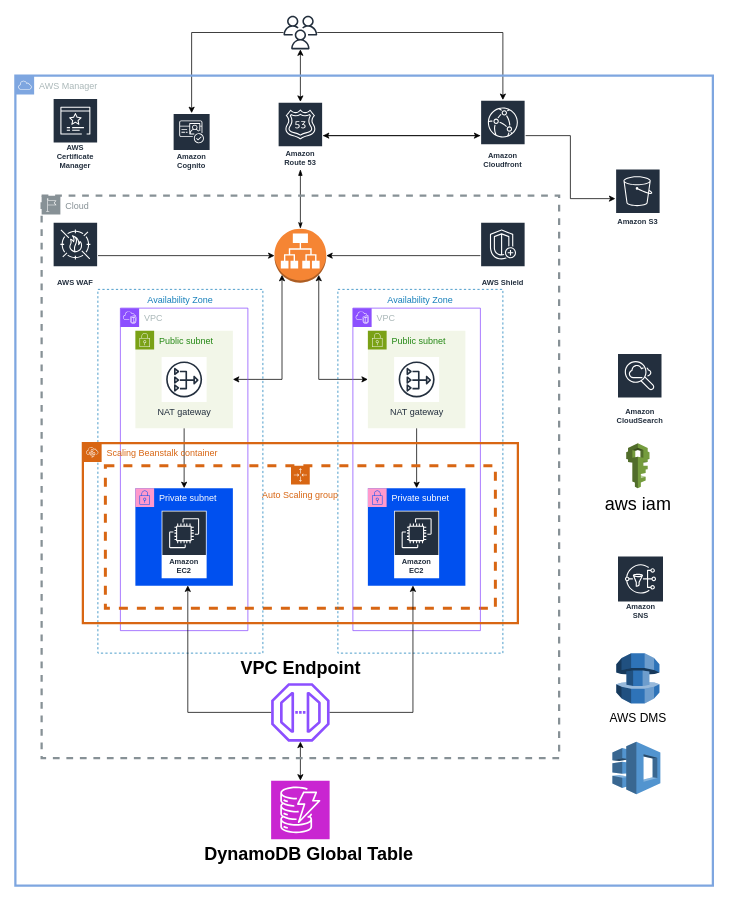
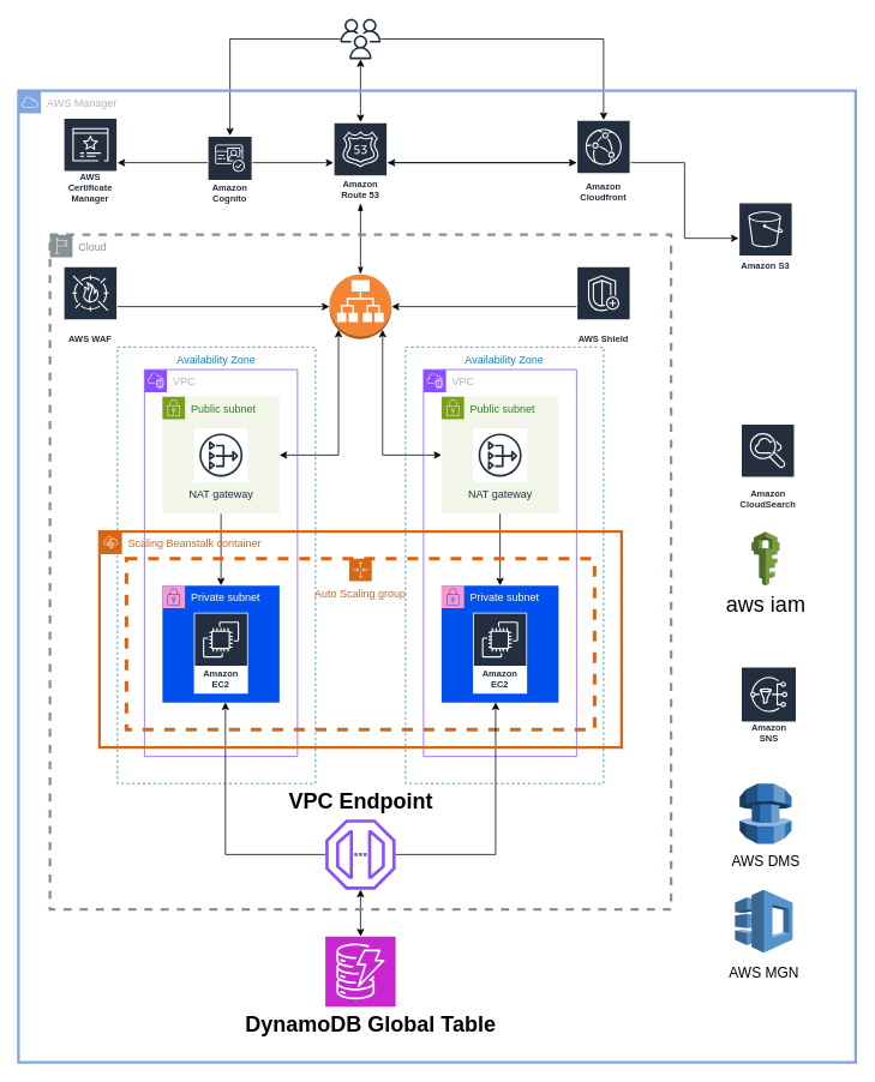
  <mxCell id="0" />
  <mxCell id="1" parent="0" />
  <mxCell id="2" value="" style="edgeStyle=orthogonalEdgeStyle;rounded=0;orthogonalLoop=1;jettySize=auto;html=1;" parent="1" source="4" target="6" edge="1"><mxGeometry relative="1" as="geometry" /></mxCell>
  <mxCell id="3" style="edgeStyle=orthogonalEdgeStyle;rounded=0;orthogonalLoop=1;jettySize=auto;html=1;" parent="1" source="4" target="44" edge="1"><mxGeometry relative="1" as="geometry" /></mxCell>
  <mxCell id="4" value="Amazon Cloudfront" style="sketch=0;outlineConnect=0;fontColor=#232F3E;gradientColor=none;strokeColor=#ffffff;fillColor=#232F3E;dashed=0;verticalLabelPosition=middle;verticalAlign=bottom;align=center;html=1;whiteSpace=wrap;fontSize=10;fontStyle=1;spacing=3;shape=mxgraph.aws4.productIcon;prIcon=mxgraph.aws4.cloudfront;" parent="1" vertex="1"><mxGeometry x="640" y="132.5" width="60" height="95" as="geometry" /></mxCell>
  <mxCell id="5" value="" style="edgeStyle=orthogonalEdgeStyle;rounded=0;orthogonalLoop=1;jettySize=auto;html=1;" parent="1" source="6" target="4" edge="1"><mxGeometry relative="1" as="geometry" /></mxCell>
  <mxCell id="6" value="Amazon Route 53" style="sketch=0;outlineConnect=0;fontColor=#232F3E;gradientColor=none;strokeColor=#ffffff;fillColor=#232F3E;dashed=0;verticalLabelPosition=middle;verticalAlign=bottom;align=center;html=1;whiteSpace=wrap;fontSize=10;fontStyle=1;spacing=3;shape=mxgraph.aws4.productIcon;prIcon=mxgraph.aws4.route_53;" parent="1" vertex="1"><mxGeometry x="370" y="135" width="60" height="90" as="geometry" /></mxCell>
  <mxCell id="7" value="" style="edgeStyle=orthogonalEdgeStyle;rounded=0;orthogonalLoop=1;jettySize=auto;html=1;" parent="1" source="8" target="13" edge="1"><mxGeometry relative="1" as="geometry"><mxPoint x="370" y="335" as="targetPoint" /></mxGeometry></mxCell>
  <mxCell id="8" value="AWS WAF" style="sketch=0;outlineConnect=0;fontColor=#232F3E;gradientColor=none;strokeColor=#ffffff;fillColor=#232F3E;dashed=0;verticalLabelPosition=middle;verticalAlign=bottom;align=center;html=1;whiteSpace=wrap;fontSize=10;fontStyle=1;spacing=3;shape=mxgraph.aws4.productIcon;prIcon=mxgraph.aws4.waf;" parent="1" vertex="1"><mxGeometry x="70" y="295" width="60" height="90" as="geometry" /></mxCell>
+ <mxCell id="9" style="edgeStyle=orthogonalEdgeStyle;rounded=0;orthogonalLoop=1;jettySize=auto;html=1;startArrow=classic;startFill=1;" parent="1" source="10" target="6" edge="1"><mxGeometry relative="1" as="geometry" /></mxCell>
  <mxCell id="10" value="AWS Certificate Manager" style="sketch=0;outlineConnect=0;fontColor=#232F3E;gradientColor=none;strokeColor=#ffffff;fillColor=#232F3E;dashed=0;verticalLabelPosition=middle;verticalAlign=bottom;align=center;html=1;whiteSpace=wrap;fontSize=10;fontStyle=1;spacing=3;shape=mxgraph.aws4.productIcon;prIcon=mxgraph.aws4.certificate_manager_3;" parent="1" vertex="1"><mxGeometry x="70" y="130" width="60" height="100" as="geometry" /></mxCell>
  <mxCell id="11" value="AWS Shield" style="sketch=0;outlineConnect=0;fontColor=#232F3E;gradientColor=none;strokeColor=#ffffff;fillColor=#232F3E;dashed=0;verticalLabelPosition=middle;verticalAlign=bottom;align=center;html=1;whiteSpace=wrap;fontSize=10;fontStyle=1;spacing=3;shape=mxgraph.aws4.productIcon;prIcon=mxgraph.aws4.shield;" parent="1" vertex="1"><mxGeometry x="640" y="295" width="60" height="90" as="geometry" /></mxCell>
  <mxCell id="12" value="" style="edgeStyle=orthogonalEdgeStyle;rounded=0;orthogonalLoop=1;jettySize=auto;html=1;endArrow=blockThin;endFill=1;strokeColor=default;startArrow=classicThin;startFill=1;" parent="1" source="13" target="6" edge="1"><mxGeometry relative="1" as="geometry" /></mxCell>
  <mxCell id="13" value="" style="outlineConnect=0;dashed=0;verticalLabelPosition=bottom;verticalAlign=top;align=center;html=1;shape=mxgraph.aws3.application_load_balancer;fillColor=#F58534;gradientColor=none;" parent="1" vertex="1"><mxGeometry x="365.5" y="304" width="69" height="72" as="geometry" /></mxCell>
  <mxCell id="14" style="edgeStyle=orthogonalEdgeStyle;rounded=0;orthogonalLoop=1;jettySize=auto;html=1;entryX=1;entryY=0.5;entryDx=0;entryDy=0;entryPerimeter=0;" parent="1" source="11" target="13" edge="1"><mxGeometry relative="1" as="geometry" /></mxCell>
  <mxCell id="15" style="edgeStyle=orthogonalEdgeStyle;rounded=0;orthogonalLoop=1;jettySize=auto;html=1;" parent="1" source="16" target="27" edge="1"><mxGeometry relative="1" as="geometry" /></mxCell>
  <mxCell id="16" value="Public subnet" style="points=[[0,0],[0.25,0],[0.5,0],[0.75,0],[1,0],[1,0.25],[1,0.5],[1,0.75],[1,1],[0.75,1],[0.5,1],[0.25,1],[0,1],[0,0.75],[0,0.5],[0,0.25]];outlineConnect=0;gradientColor=none;html=1;whiteSpace=wrap;fontSize=12;fontStyle=0;container=1;pointerEvents=0;collapsible=0;recursiveResize=0;shape=mxgraph.aws4.group;grIcon=mxgraph.aws4.group_security_group;grStroke=0;strokeColor=#7AA116;fillColor=#F2F6E8;verticalAlign=top;align=left;spacingLeft=30;fontColor=#248814;dashed=0;" parent="1" vertex="1"><mxGeometry x="180" y="440" width="130" height="130" as="geometry" /></mxCell>
  <mxCell id="17" value="NAT gateway" style="sketch=0;outlineConnect=0;fontColor=#232F3E;gradientColor=none;strokeColor=#232F3E;fillColor=#ffffff;dashed=0;verticalLabelPosition=bottom;verticalAlign=top;align=center;html=1;fontSize=12;fontStyle=0;aspect=fixed;shape=mxgraph.aws4.resourceIcon;resIcon=mxgraph.aws4.nat_gateway;" parent="16" vertex="1"><mxGeometry x="35" y="35" width="60" height="60" as="geometry" /></mxCell>
  <mxCell id="18" style="edgeStyle=orthogonalEdgeStyle;rounded=0;orthogonalLoop=1;jettySize=auto;html=1;" parent="1" source="19" target="29" edge="1"><mxGeometry relative="1" as="geometry" /></mxCell>
  <mxCell id="19" value="Public subnet" style="points=[[0,0],[0.25,0],[0.5,0],[0.75,0],[1,0],[1,0.25],[1,0.5],[1,0.75],[1,1],[0.75,1],[0.5,1],[0.25,1],[0,1],[0,0.75],[0,0.5],[0,0.25]];outlineConnect=0;gradientColor=none;html=1;whiteSpace=wrap;fontSize=12;fontStyle=0;container=1;pointerEvents=0;collapsible=0;recursiveResize=0;shape=mxgraph.aws4.group;grIcon=mxgraph.aws4.group_security_group;grStroke=0;strokeColor=#7AA116;fillColor=#F2F6E8;verticalAlign=top;align=left;spacingLeft=30;fontColor=#248814;dashed=0;" parent="1" vertex="1"><mxGeometry x="490" y="440" width="130" height="130" as="geometry" /></mxCell>
  <mxCell id="20" value="NAT gateway" style="sketch=0;outlineConnect=0;fontColor=#232F3E;gradientColor=none;strokeColor=#232F3E;fillColor=#ffffff;dashed=0;verticalLabelPosition=bottom;verticalAlign=top;align=center;html=1;fontSize=12;fontStyle=0;aspect=fixed;shape=mxgraph.aws4.resourceIcon;resIcon=mxgraph.aws4.nat_gateway;" parent="19" vertex="1"><mxGeometry x="35" y="35" width="60" height="60" as="geometry" /></mxCell>
  <mxCell id="21" style="edgeStyle=orthogonalEdgeStyle;rounded=0;orthogonalLoop=1;jettySize=auto;html=1;entryX=0.145;entryY=0.855;entryDx=0;entryDy=0;entryPerimeter=0;startArrow=classic;startFill=1;" parent="1" source="16" target="13" edge="1"><mxGeometry relative="1" as="geometry" /></mxCell>
  <mxCell id="22" style="edgeStyle=orthogonalEdgeStyle;rounded=0;orthogonalLoop=1;jettySize=auto;html=1;entryX=0.855;entryY=0.855;entryDx=0;entryDy=0;entryPerimeter=0;startArrow=classic;startFill=1;" parent="1" source="19" target="13" edge="1"><mxGeometry relative="1" as="geometry" /></mxCell>
  <mxCell id="23" style="edgeStyle=orthogonalEdgeStyle;rounded=0;orthogonalLoop=1;jettySize=auto;html=1;startArrow=classic;startFill=1;" parent="1" source="26" target="6" edge="1"><mxGeometry relative="1" as="geometry" /></mxCell>
  <mxCell id="24" style="edgeStyle=orthogonalEdgeStyle;rounded=0;orthogonalLoop=1;jettySize=auto;html=1;" parent="1" source="26" target="4" edge="1"><mxGeometry relative="1" as="geometry"><Array as="points"><mxPoint x="670" y="43" /></Array></mxGeometry></mxCell>
  <mxCell id="25" style="edgeStyle=orthogonalEdgeStyle;rounded=0;orthogonalLoop=1;jettySize=auto;html=1;" edge="1" parent="1" source="26" target="51"><mxGeometry relative="1" as="geometry" /></mxCell>
  <mxCell id="26" value="" style="sketch=0;outlineConnect=0;fontColor=#232F3E;gradientColor=none;fillColor=#232F3D;strokeColor=none;dashed=0;verticalLabelPosition=bottom;verticalAlign=top;align=center;html=1;fontSize=12;fontStyle=0;aspect=fixed;pointerEvents=1;shape=mxgraph.aws4.users;" parent="1" vertex="1"><mxGeometry x="377.5" y="20" width="45" height="45" as="geometry" /></mxCell>
  <mxCell id="27" value="Private subnet" style="points=[[0,0],[0.25,0],[0.5,0],[0.75,0],[1,0],[1,0.25],[1,0.5],[1,0.75],[1,1],[0.75,1],[0.5,1],[0.25,1],[0,1],[0,0.75],[0,0.5],[0,0.25]];outlineConnect=0;html=1;whiteSpace=wrap;fontSize=12;fontStyle=0;container=1;pointerEvents=0;collapsible=0;recursiveResize=0;shape=mxgraph.aws4.group;grIcon=mxgraph.aws4.group_security_group;grStroke=0;strokeColor=#FF99CC;fillColor=#0050ef;verticalAlign=top;align=left;spacingLeft=30;dashed=0;fontColor=#ffffff;" parent="1" vertex="1"><mxGeometry x="180" y="650" width="130" height="130" as="geometry" /></mxCell>
  <mxCell id="28" value="Amazon EC2" style="sketch=0;outlineConnect=0;fontColor=#232F3E;gradientColor=none;strokeColor=#ffffff;fillColor=#232F3E;dashed=0;verticalLabelPosition=middle;verticalAlign=bottom;align=center;html=1;whiteSpace=wrap;fontSize=10;fontStyle=1;spacing=3;shape=mxgraph.aws4.productIcon;prIcon=mxgraph.aws4.ec2;" parent="27" vertex="1"><mxGeometry x="35" y="30" width="60" height="90" as="geometry" /></mxCell>
  <mxCell id="29" value="Private subnet" style="points=[[0,0],[0.25,0],[0.5,0],[0.75,0],[1,0],[1,0.25],[1,0.5],[1,0.75],[1,1],[0.75,1],[0.5,1],[0.25,1],[0,1],[0,0.75],[0,0.5],[0,0.25]];outlineConnect=0;html=1;whiteSpace=wrap;fontSize=12;fontStyle=0;container=1;pointerEvents=0;collapsible=0;recursiveResize=0;shape=mxgraph.aws4.group;grIcon=mxgraph.aws4.group_security_group;grStroke=0;strokeColor=#FF99CC;fillColor=#0050ef;verticalAlign=top;align=left;spacingLeft=30;dashed=0;fontColor=#ffffff;" parent="1" vertex="1"><mxGeometry x="490" y="650" width="130" height="130" as="geometry" /></mxCell>
  <mxCell id="30" value="Amazon EC2" style="sketch=0;outlineConnect=0;fontColor=#232F3E;gradientColor=none;strokeColor=#ffffff;fillColor=#232F3E;dashed=0;verticalLabelPosition=middle;verticalAlign=bottom;align=center;html=1;whiteSpace=wrap;fontSize=10;fontStyle=1;spacing=3;shape=mxgraph.aws4.productIcon;prIcon=mxgraph.aws4.ec2;" parent="29" vertex="1"><mxGeometry x="35" y="30" width="60" height="90" as="geometry" /></mxCell>
  <mxCell id="31" value="VPC" style="points=[[0,0],[0.25,0],[0.5,0],[0.75,0],[1,0],[1,0.25],[1,0.5],[1,0.75],[1,1],[0.75,1],[0.5,1],[0.25,1],[0,1],[0,0.75],[0,0.5],[0,0.25]];outlineConnect=0;gradientColor=none;html=1;whiteSpace=wrap;fontSize=12;fontStyle=0;container=1;pointerEvents=0;collapsible=0;recursiveResize=0;shape=mxgraph.aws4.group;grIcon=mxgraph.aws4.group_vpc2;strokeColor=#8C4FFF;fillColor=none;verticalAlign=top;align=left;spacingLeft=30;fontColor=#AAB7B8;dashed=0;" parent="1" vertex="1"><mxGeometry x="160" y="410" width="170" height="430" as="geometry" /></mxCell>
  <mxCell id="32" value="Auto Scaling group" style="points=[[0,0],[0.25,0],[0.5,0],[0.75,0],[1,0],[1,0.25],[1,0.5],[1,0.75],[1,1],[0.75,1],[0.5,1],[0.25,1],[0,1],[0,0.75],[0,0.5],[0,0.25]];outlineConnect=0;gradientColor=none;html=1;whiteSpace=wrap;fontSize=12;fontStyle=0;container=1;pointerEvents=0;collapsible=0;recursiveResize=0;shape=mxgraph.aws4.groupCenter;grIcon=mxgraph.aws4.group_auto_scaling_group;grStroke=1;strokeColor=#D86613;fillColor=none;verticalAlign=top;align=center;fontColor=#D86613;dashed=1;spacingTop=25;strokeWidth=4;" parent="31" vertex="1"><mxGeometry x="-20" y="210" width="520" height="190" as="geometry" /></mxCell>
  <mxCell id="33" value="VPC" style="points=[[0,0],[0.25,0],[0.5,0],[0.75,0],[1,0],[1,0.25],[1,0.5],[1,0.75],[1,1],[0.75,1],[0.5,1],[0.25,1],[0,1],[0,0.75],[0,0.5],[0,0.25]];outlineConnect=0;gradientColor=none;html=1;whiteSpace=wrap;fontSize=12;fontStyle=0;container=1;pointerEvents=0;collapsible=0;recursiveResize=0;shape=mxgraph.aws4.group;grIcon=mxgraph.aws4.group_vpc2;strokeColor=#8C4FFF;fillColor=none;verticalAlign=top;align=left;spacingLeft=30;fontColor=#AAB7B8;dashed=0;" parent="1" vertex="1"><mxGeometry x="470" y="410" width="170" height="430" as="geometry" /></mxCell>
  <mxCell id="34" value="Availability Zone" style="fillColor=none;strokeColor=#147EBA;dashed=1;verticalAlign=top;fontStyle=0;fontColor=#147EBA;whiteSpace=wrap;html=1;" parent="1" vertex="1"><mxGeometry x="450" y="385" width="220" height="485" as="geometry" /></mxCell>
  <mxCell id="35" value="Availability Zone" style="fillColor=none;strokeColor=#147EBA;dashed=1;verticalAlign=top;fontStyle=0;fontColor=#147EBA;whiteSpace=wrap;html=1;" parent="1" vertex="1"><mxGeometry x="130" y="385" width="220" height="485" as="geometry" /></mxCell>
  <mxCell id="36" style="edgeStyle=orthogonalEdgeStyle;rounded=0;orthogonalLoop=1;jettySize=auto;html=1;startArrow=classic;startFill=1;" parent="1" source="37" target="38" edge="1"><mxGeometry relative="1" as="geometry" /></mxCell>
  <mxCell id="37" value="" style="sketch=0;outlineConnect=0;fontColor=#232F3E;gradientColor=none;fillColor=#8C4FFF;strokeColor=none;dashed=0;verticalLabelPosition=bottom;verticalAlign=top;align=center;html=1;fontSize=12;fontStyle=0;aspect=fixed;pointerEvents=1;shape=mxgraph.aws4.endpoint;" parent="1" vertex="1"><mxGeometry x="361" y="910" width="78" height="78" as="geometry" /></mxCell>
  <mxCell id="38" value="" style="sketch=0;points=[[0,0,0],[0.25,0,0],[0.5,0,0],[0.75,0,0],[1,0,0],[0,1,0],[0.25,1,0],[0.5,1,0],[0.75,1,0],[1,1,0],[0,0.25,0],[0,0.5,0],[0,0.75,0],[1,0.25,0],[1,0.5,0],[1,0.75,0]];outlineConnect=0;fontColor=#232F3E;fillColor=#C925D1;strokeColor=#ffffff;dashed=0;verticalLabelPosition=bottom;verticalAlign=top;align=center;html=1;fontSize=12;fontStyle=0;aspect=fixed;shape=mxgraph.aws4.resourceIcon;resIcon=mxgraph.aws4.dynamodb;" parent="1" vertex="1"><mxGeometry x="361" y="1040" width="78" height="78" as="geometry" /></mxCell>
  <mxCell id="39" style="edgeStyle=orthogonalEdgeStyle;rounded=0;orthogonalLoop=1;jettySize=auto;html=1;entryX=0.545;entryY=0.814;entryDx=0;entryDy=0;entryPerimeter=0;" parent="1" source="37" target="35" edge="1"><mxGeometry relative="1" as="geometry" /></mxCell>
  <mxCell id="40" style="edgeStyle=orthogonalEdgeStyle;rounded=0;orthogonalLoop=1;jettySize=auto;html=1;entryX=0.455;entryY=0.814;entryDx=0;entryDy=0;entryPerimeter=0;" parent="1" source="37" target="34" edge="1"><mxGeometry relative="1" as="geometry" /></mxCell>
  <mxCell id="41" value="VPC Endpoint" style="text;strokeColor=none;fillColor=none;html=1;fontSize=24;fontStyle=1;verticalAlign=middle;align=center;" parent="1" vertex="1"><mxGeometry x="350" y="870" width="100" height="40" as="geometry" /></mxCell>
  <mxCell id="42" value="DynamoDB Global Table" style="text;strokeColor=none;fillColor=none;html=1;fontSize=24;fontStyle=1;verticalAlign=middle;align=center;" parent="1" vertex="1"><mxGeometry x="361" y="1118" width="100" height="40" as="geometry" /></mxCell>
  <mxCell id="43" value="Cloud" style="sketch=0;outlineConnect=0;gradientColor=none;html=1;whiteSpace=wrap;fontSize=12;fontStyle=0;shape=mxgraph.aws4.group;grIcon=mxgraph.aws4.group_region;strokeColor=#879196;fillColor=none;verticalAlign=top;align=left;spacingLeft=30;fontColor=#879196;dashed=1;strokeWidth=3;" parent="1" vertex="1"><mxGeometry x="55" y="260" width="690" height="750" as="geometry" /></mxCell>
  <mxCell id="44" value="Amazon S3" style="sketch=0;outlineConnect=0;fontColor=#232F3E;gradientColor=none;strokeColor=#ffffff;fillColor=#232F3E;dashed=0;verticalLabelPosition=middle;verticalAlign=bottom;align=center;html=1;whiteSpace=wrap;fontSize=10;fontStyle=1;spacing=3;shape=mxgraph.aws4.productIcon;prIcon=mxgraph.aws4.s3;" parent="1" vertex="1"><mxGeometry x="820" y="224" width="60" height="80" as="geometry" /></mxCell>
  <mxCell id="45" value="Amazon CloudSearch" style="sketch=0;outlineConnect=0;fontColor=#232F3E;gradientColor=none;strokeColor=#ffffff;fillColor=#232F3E;dashed=0;verticalLabelPosition=middle;verticalAlign=bottom;align=center;html=1;whiteSpace=wrap;fontSize=10;fontStyle=1;spacing=3;shape=mxgraph.aws4.productIcon;prIcon=mxgraph.aws4.cloudsearch;" parent="1" vertex="1"><mxGeometry x="822.5" y="470" width="60" height="100" as="geometry" /></mxCell>
  <mxCell id="46" value="" style="group" parent="1" connectable="0" vertex="1"><mxGeometry x="800" y="590" width="100" height="100" as="geometry" /></mxCell>
  <mxCell id="47" value="" style="outlineConnect=0;dashed=0;verticalLabelPosition=bottom;verticalAlign=top;align=center;html=1;shape=mxgraph.aws3.iam;fillColor=#759C3E;gradientColor=none;" parent="46" vertex="1"><mxGeometry x="34.5" width="31" height="60" as="geometry" /></mxCell>
  <mxCell id="48" value="&lt;p style=&quot;line-height: 50%;&quot;&gt;&lt;span style=&quot;font-weight: normal;&quot;&gt;aws iam&lt;/span&gt;&lt;/p&gt;" style="text;strokeColor=none;fillColor=none;html=1;fontSize=24;fontStyle=1;verticalAlign=middle;align=center;" parent="46" vertex="1"><mxGeometry y="60" width="100" height="40" as="geometry" /></mxCell>
  <mxCell id="49" value="Amazon SNS" style="sketch=0;outlineConnect=0;fontColor=#232F3E;gradientColor=none;strokeColor=#ffffff;fillColor=#232F3E;dashed=0;verticalLabelPosition=middle;verticalAlign=bottom;align=center;html=1;whiteSpace=wrap;fontSize=10;fontStyle=1;spacing=3;shape=mxgraph.aws4.productIcon;prIcon=mxgraph.aws4.sns;" parent="1" vertex="1"><mxGeometry x="822.5" y="740" width="62" height="90" as="geometry" /></mxCell>
  <mxCell id="50" value="AWS Manager" style="sketch=0;outlineConnect=0;gradientColor=none;html=1;whiteSpace=wrap;fontSize=12;fontStyle=0;shape=mxgraph.aws4.group;grIcon=mxgraph.aws4.group_aws_cloud;strokeColor=#7EA6E0;fillColor=none;verticalAlign=top;align=left;spacingLeft=30;fontColor=#AAB7B8;dashed=0;strokeWidth=3;" parent="1" vertex="1"><mxGeometry x="20" y="100" width="930" height="1080" as="geometry" /></mxCell>
  <mxCell id="51" value="Amazon Cognito" style="sketch=0;outlineConnect=0;fontColor=#232F3E;gradientColor=none;strokeColor=#ffffff;fillColor=#232F3E;dashed=0;verticalLabelPosition=middle;verticalAlign=bottom;align=center;html=1;whiteSpace=wrap;fontSize=10;fontStyle=1;spacing=3;shape=mxgraph.aws4.productIcon;prIcon=mxgraph.aws4.cognito;" vertex="1" parent="1"><mxGeometry x="230" y="150" width="50" height="80" as="geometry" /></mxCell>
  <mxCell id="52" value="" style="group" vertex="1" connectable="0" parent="1"><mxGeometry x="810" y="870" width="80" height="100.5" as="geometry" /></mxCell>
  <mxCell id="53" value="" style="outlineConnect=0;dashed=0;verticalLabelPosition=bottom;verticalAlign=top;align=center;html=1;shape=mxgraph.aws3.database_migration_service;fillColor=#2E73B8;gradientColor=none;" vertex="1" parent="52"><mxGeometry x="11.2" width="57.6" height="67.277" as="geometry" /></mxCell>
  <mxCell id="54" value="&lt;span style=&quot;font-weight: normal;&quot;&gt;&lt;font style=&quot;font-size: 16px;&quot;&gt;AWS DMS&lt;/font&gt;&lt;/span&gt;" style="text;strokeColor=none;fillColor=none;html=1;fontSize=24;fontStyle=1;verticalAlign=middle;align=center;" vertex="1" parent="52"><mxGeometry y="67.277" width="80" height="33.223" as="geometry" /></mxCell>
  <mxCell id="55" value="" style="group" vertex="1" connectable="0" parent="1"><mxGeometry x="798" y="988" width="100" height="110" as="geometry" /></mxCell>
  <mxCell id="56" value="" style="outlineConnect=0;dashed=0;verticalLabelPosition=bottom;verticalAlign=top;align=center;html=1;shape=mxgraph.aws3.application_discovery_service;fillColor=#5294CF;gradientColor=none;" vertex="1" parent="55"><mxGeometry x="18" width="64" height="70" as="geometry" /></mxCell>
+ <mxCell id="57" value="&lt;font style=&quot;font-size: 16px; font-weight: normal;&quot;&gt;AWS MGN&lt;/font&gt;" style="text;strokeColor=none;fillColor=none;html=1;fontSize=24;fontStyle=1;verticalAlign=middle;align=center;" vertex="1" parent="55"><mxGeometry y="70" width="100" height="40" as="geometry" /></mxCell>
  <mxCell id="58" value="Scaling Beanstalk container" style="points=[[0,0],[0.25,0],[0.5,0],[0.75,0],[1,0],[1,0.25],[1,0.5],[1,0.75],[1,1],[0.75,1],[0.5,1],[0.25,1],[0,1],[0,0.75],[0,0.5],[0,0.25]];outlineConnect=0;gradientColor=none;html=1;whiteSpace=wrap;fontSize=12;fontStyle=0;container=1;pointerEvents=0;collapsible=0;recursiveResize=0;shape=mxgraph.aws4.group;grIcon=mxgraph.aws4.group_elastic_beanstalk;strokeColor=#D86613;fillColor=none;verticalAlign=top;align=left;spacingLeft=30;fontColor=#D86613;dashed=0;strokeWidth=3;" vertex="1" parent="1"><mxGeometry x="110" y="590" width="580" height="240" as="geometry" /></mxCell>
